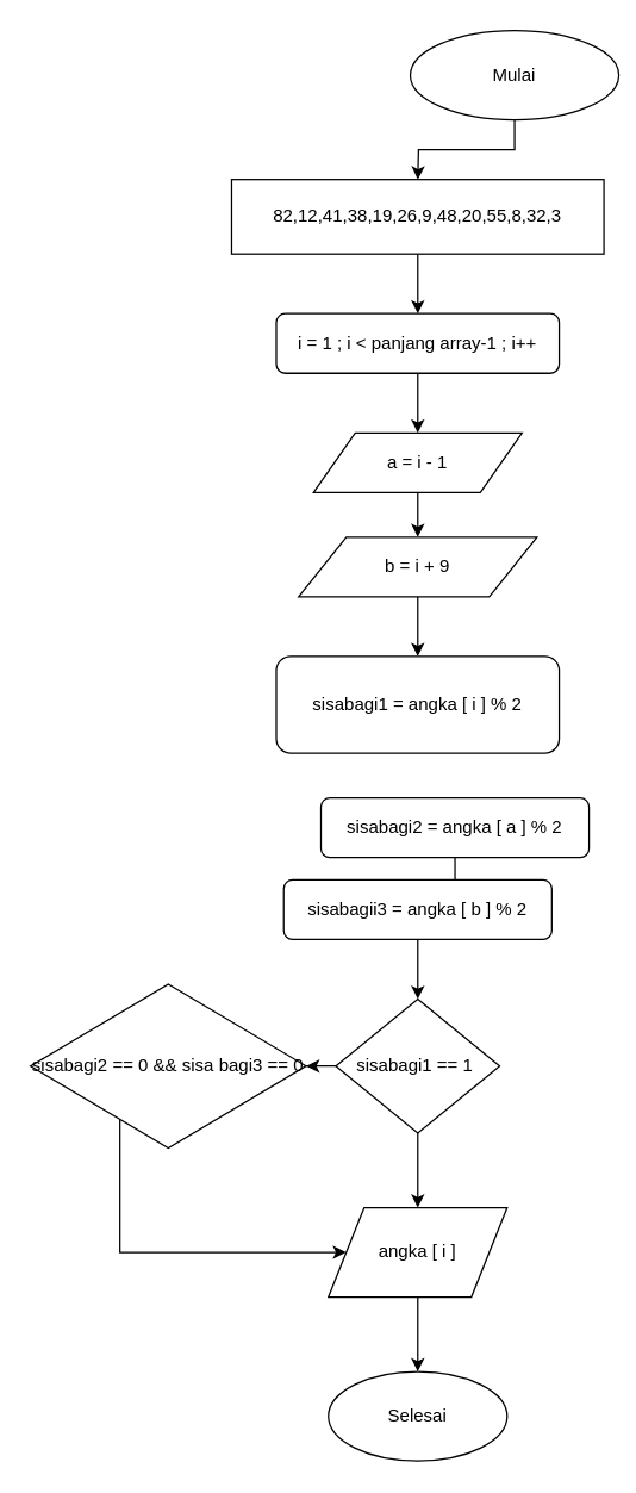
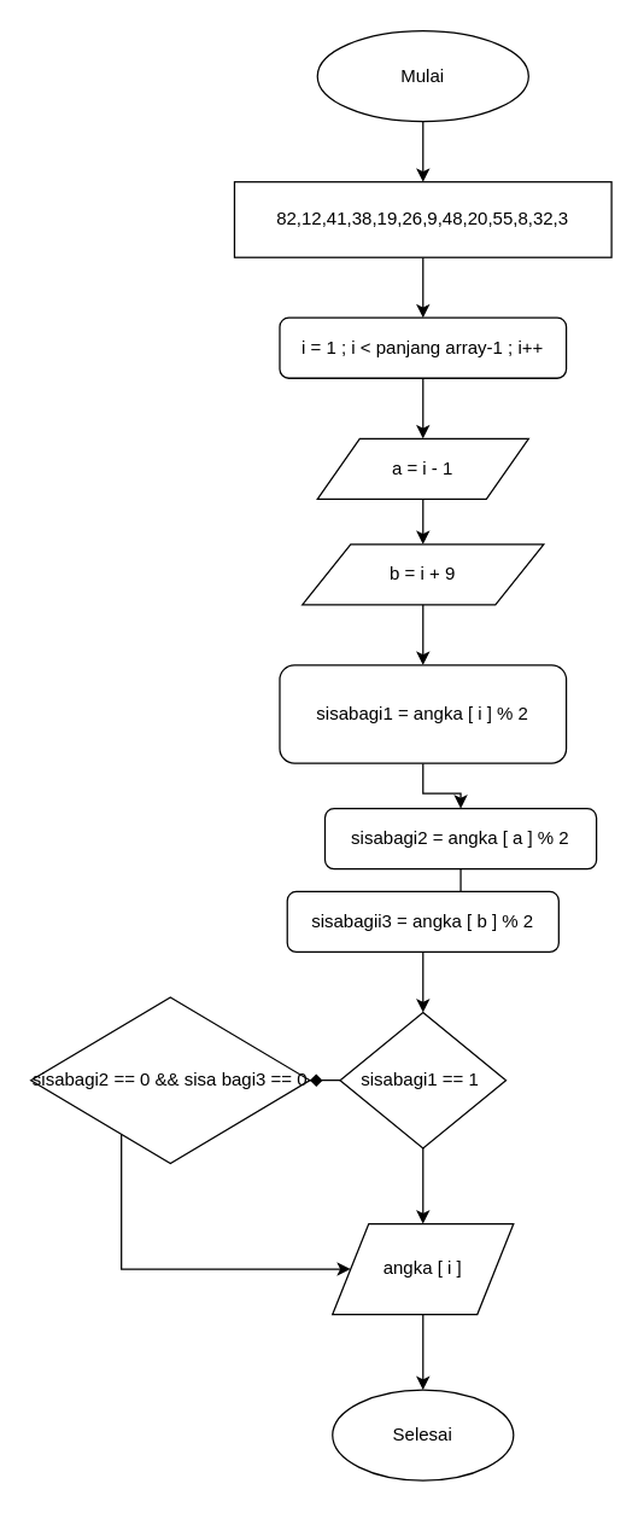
  <mxCell id="0" />
  <mxCell id="1" parent="0" />
  <mxCell id="2" style="edgeStyle=orthogonalEdgeStyle;rounded=0;orthogonalLoop=1;jettySize=auto;html=1;" edge="1" parent="1" source="3"><mxGeometry relative="1" as="geometry"><mxPoint x="280" y="120" as="targetPoint" /></mxGeometry></mxCell>
- <mxCell id="3" value="Mulai" style="ellipse;whiteSpace=wrap;html=1;" vertex="1" parent="1"><mxGeometry x="275" y="20" width="140" height="60" as="geometry" /></mxCell>
+ <mxCell id="3" value="Mulai" style="ellipse;whiteSpace=wrap;html=1;" vertex="1" parent="1"><mxGeometry x="210" y="20" width="140" height="60" as="geometry" /></mxCell>
  <mxCell id="4" style="edgeStyle=orthogonalEdgeStyle;rounded=0;orthogonalLoop=1;jettySize=auto;html=1;" edge="1" parent="1" source="5"><mxGeometry relative="1" as="geometry"><mxPoint x="280" y="210" as="targetPoint" /></mxGeometry></mxCell>
  <mxCell id="5" value="82,12,41,38,19,26,9,48,20,55,8,32,3" style="rounded=0;whiteSpace=wrap;html=1;" vertex="1" parent="1"><mxGeometry x="155" y="120" width="250" height="50" as="geometry" /></mxCell>
  <mxCell id="6" style="edgeStyle=orthogonalEdgeStyle;rounded=0;orthogonalLoop=1;jettySize=auto;html=1;" edge="1" parent="1" source="7"><mxGeometry relative="1" as="geometry"><mxPoint x="280" y="290" as="targetPoint" /></mxGeometry></mxCell>
  <mxCell id="7" value="i = 1 ; i &amp;lt; panjang array-1 ; i++" style="rounded=1;whiteSpace=wrap;html=1;" vertex="1" parent="1"><mxGeometry x="185" y="210" width="190" height="40" as="geometry" /></mxCell>
  <mxCell id="8" style="edgeStyle=orthogonalEdgeStyle;rounded=0;orthogonalLoop=1;jettySize=auto;html=1;" edge="1" parent="1" source="9"><mxGeometry relative="1" as="geometry"><mxPoint x="280" y="360" as="targetPoint" /></mxGeometry></mxCell>
  <mxCell id="9" value="a = i - 1" style="shape=parallelogram;perimeter=parallelogramPerimeter;whiteSpace=wrap;html=1;" vertex="1" parent="1"><mxGeometry x="210" y="290" width="140" height="40" as="geometry" /></mxCell>
  <mxCell id="10" style="edgeStyle=orthogonalEdgeStyle;rounded=0;orthogonalLoop=1;jettySize=auto;html=1;entryX=0.5;entryY=0;entryDx=0;entryDy=0;" edge="1" parent="1" source="11" target="13"><mxGeometry relative="1" as="geometry" /></mxCell>
  <mxCell id="11" value="b = i + 9" style="shape=parallelogram;perimeter=parallelogramPerimeter;whiteSpace=wrap;html=1;" vertex="1" parent="1"><mxGeometry x="200" y="360" width="160" height="40" as="geometry" /></mxCell>
+ <mxCell id="12" style="edgeStyle=orthogonalEdgeStyle;rounded=0;orthogonalLoop=1;jettySize=auto;html=1;" edge="1" parent="1" source="13" target="15"><mxGeometry relative="1" as="geometry"><mxPoint x="280" y="510" as="targetPoint" /></mxGeometry></mxCell>
  <mxCell id="13" value="sisabagi1 = angka [ i ] % 2" style="rounded=1;whiteSpace=wrap;html=1;" vertex="1" parent="1"><mxGeometry x="185" y="440" width="190" height="65" as="geometry" /></mxCell>
  <mxCell id="14" style="edgeStyle=orthogonalEdgeStyle;rounded=0;orthogonalLoop=1;jettySize=auto;html=1;" edge="1" parent="1" source="15" target="17"><mxGeometry relative="1" as="geometry"><mxPoint x="280" y="590" as="targetPoint" /></mxGeometry></mxCell>
  <mxCell id="15" value="sisabagi2 = angka [ a ] % 2" style="rounded=1;whiteSpace=wrap;html=1;" vertex="1" parent="1"><mxGeometry x="215" y="535" width="180" height="40" as="geometry" /></mxCell>
  <mxCell id="16" value="" style="edgeStyle=orthogonalEdgeStyle;rounded=0;orthogonalLoop=1;jettySize=auto;html=1;" edge="1" parent="1" source="17" target="20"><mxGeometry relative="1" as="geometry" /></mxCell>
  <mxCell id="17" value="sisabagii3 = angka [ b ] % 2" style="rounded=1;whiteSpace=wrap;html=1;" vertex="1" parent="1"><mxGeometry x="190" y="590" width="180" height="40" as="geometry" /></mxCell>
- <mxCell id="18" style="edgeStyle=orthogonalEdgeStyle;rounded=0;orthogonalLoop=1;jettySize=auto;html=1;entryX=1;entryY=0.5;entryDx=0;entryDy=0;" edge="1" parent="1" source="20" target="22"><mxGeometry relative="1" as="geometry" /></mxCell>
+ <mxCell id="18" style="edgeStyle=orthogonalEdgeStyle;rounded=0;orthogonalLoop=1;jettySize=auto;html=1;entryX=1;entryY=0.5;entryDx=0;entryDy=0;endArrow=diamond;" edge="1" parent="1" source="20" target="22"><mxGeometry relative="1" as="geometry" /></mxCell>
  <mxCell id="19" style="edgeStyle=orthogonalEdgeStyle;rounded=0;orthogonalLoop=1;jettySize=auto;html=1;" edge="1" parent="1" source="20" target="24"><mxGeometry relative="1" as="geometry"><mxPoint x="280" y="840" as="targetPoint" /></mxGeometry></mxCell>
  <mxCell id="20" value="sisabagi1 == 1&amp;nbsp;" style="rhombus;whiteSpace=wrap;html=1;" vertex="1" parent="1"><mxGeometry x="225" y="670" width="110" height="90" as="geometry" /></mxCell>
  <mxCell id="21" style="edgeStyle=orthogonalEdgeStyle;rounded=0;orthogonalLoop=1;jettySize=auto;html=1;" edge="1" parent="1" source="22" target="24"><mxGeometry relative="1" as="geometry"><mxPoint x="80" y="830" as="targetPoint" /><Array as="points"><mxPoint x="80" y="840" /></Array></mxGeometry></mxCell>
  <mxCell id="22" value="sisabagi2 == 0 &amp;amp;&amp;amp; sisa bagi3 == 0" style="rhombus;whiteSpace=wrap;html=1;" vertex="1" parent="1"><mxGeometry x="20" y="660" width="185" height="110" as="geometry" /></mxCell>
  <mxCell id="23" style="edgeStyle=orthogonalEdgeStyle;rounded=0;orthogonalLoop=1;jettySize=auto;html=1;" edge="1" parent="1" source="24"><mxGeometry relative="1" as="geometry"><mxPoint x="280" y="920" as="targetPoint" /></mxGeometry></mxCell>
  <mxCell id="24" value="angka [ i ]" style="shape=parallelogram;perimeter=parallelogramPerimeter;whiteSpace=wrap;html=1;" vertex="1" parent="1"><mxGeometry x="220" y="810" width="120" height="60" as="geometry" /></mxCell>
  <mxCell id="25" value="Selesai" style="ellipse;whiteSpace=wrap;html=1;" vertex="1" parent="1"><mxGeometry x="220" y="920" width="120" height="60" as="geometry" /></mxCell>
